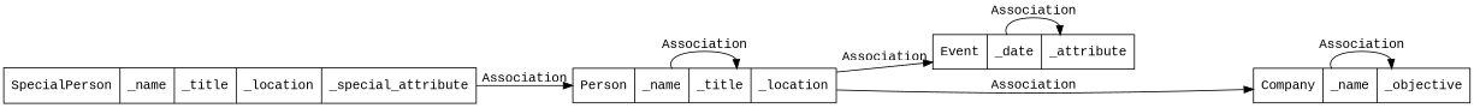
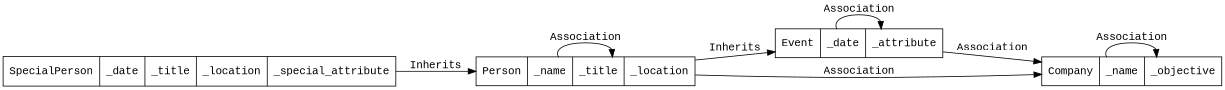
  digraph {
    fontname="Liberation Mono"
    rankdir=LR
    node [fontname="Liberation Mono" shape=record]
    edge [fontname="Liberation Mono"]
    n1 [label="{ Person | _name | _title | _location }"]
    n2 [label="{ Event | _date | _attribute }"]
    n3 [label="{ Company | _name | _objective }"]
-   n4 [label="{ SpecialPerson | _name | _title | _location | _special_attribute }"]
+   n4 [label="{ SpecialPerson | _date | _title | _location | _special_attribute }"]
    n1 -> n1 [label=Association]
-   n1 -> n2 [label=Association]
+   n1 -> n2 [label=Inherits]
    n1 -> n3 [label=Association]
    n2 -> n2 [label=Association]
+   n2 -> n3 [label=Association]
    n3 -> n3 [label=Association]
-   n4 -> n1 [label=Association]
+   n4 -> n1 [label=Inherits]
  }
